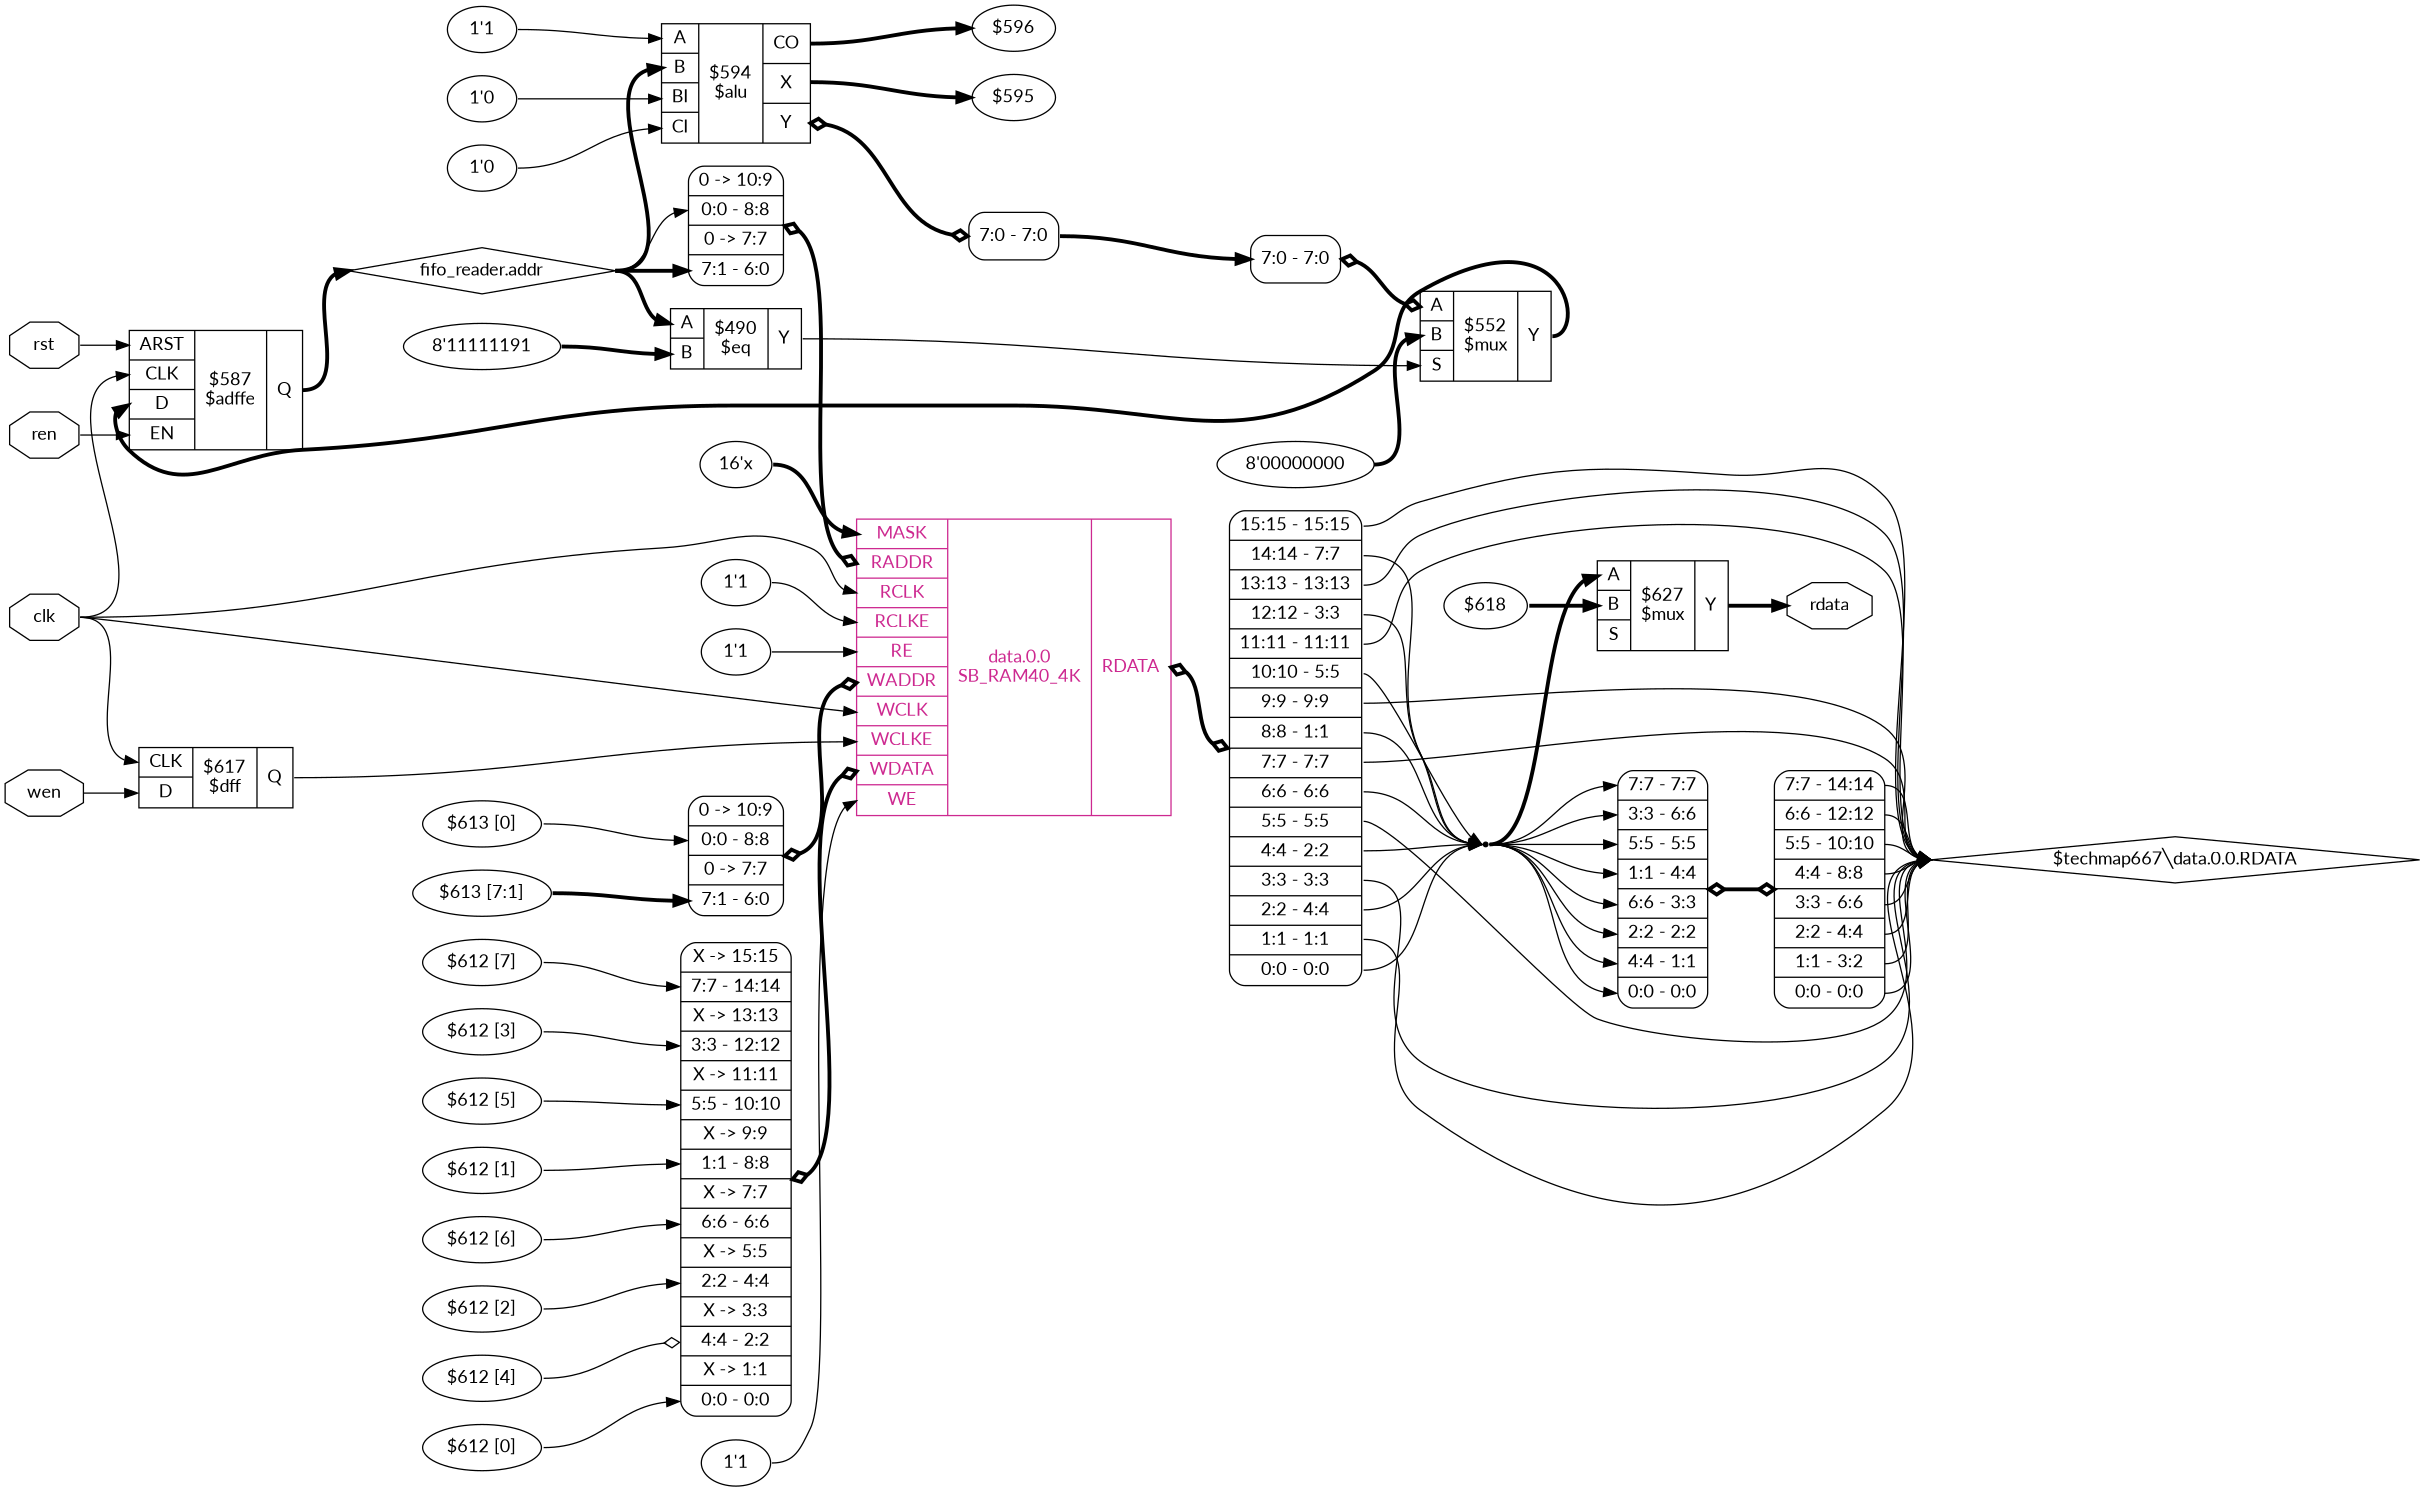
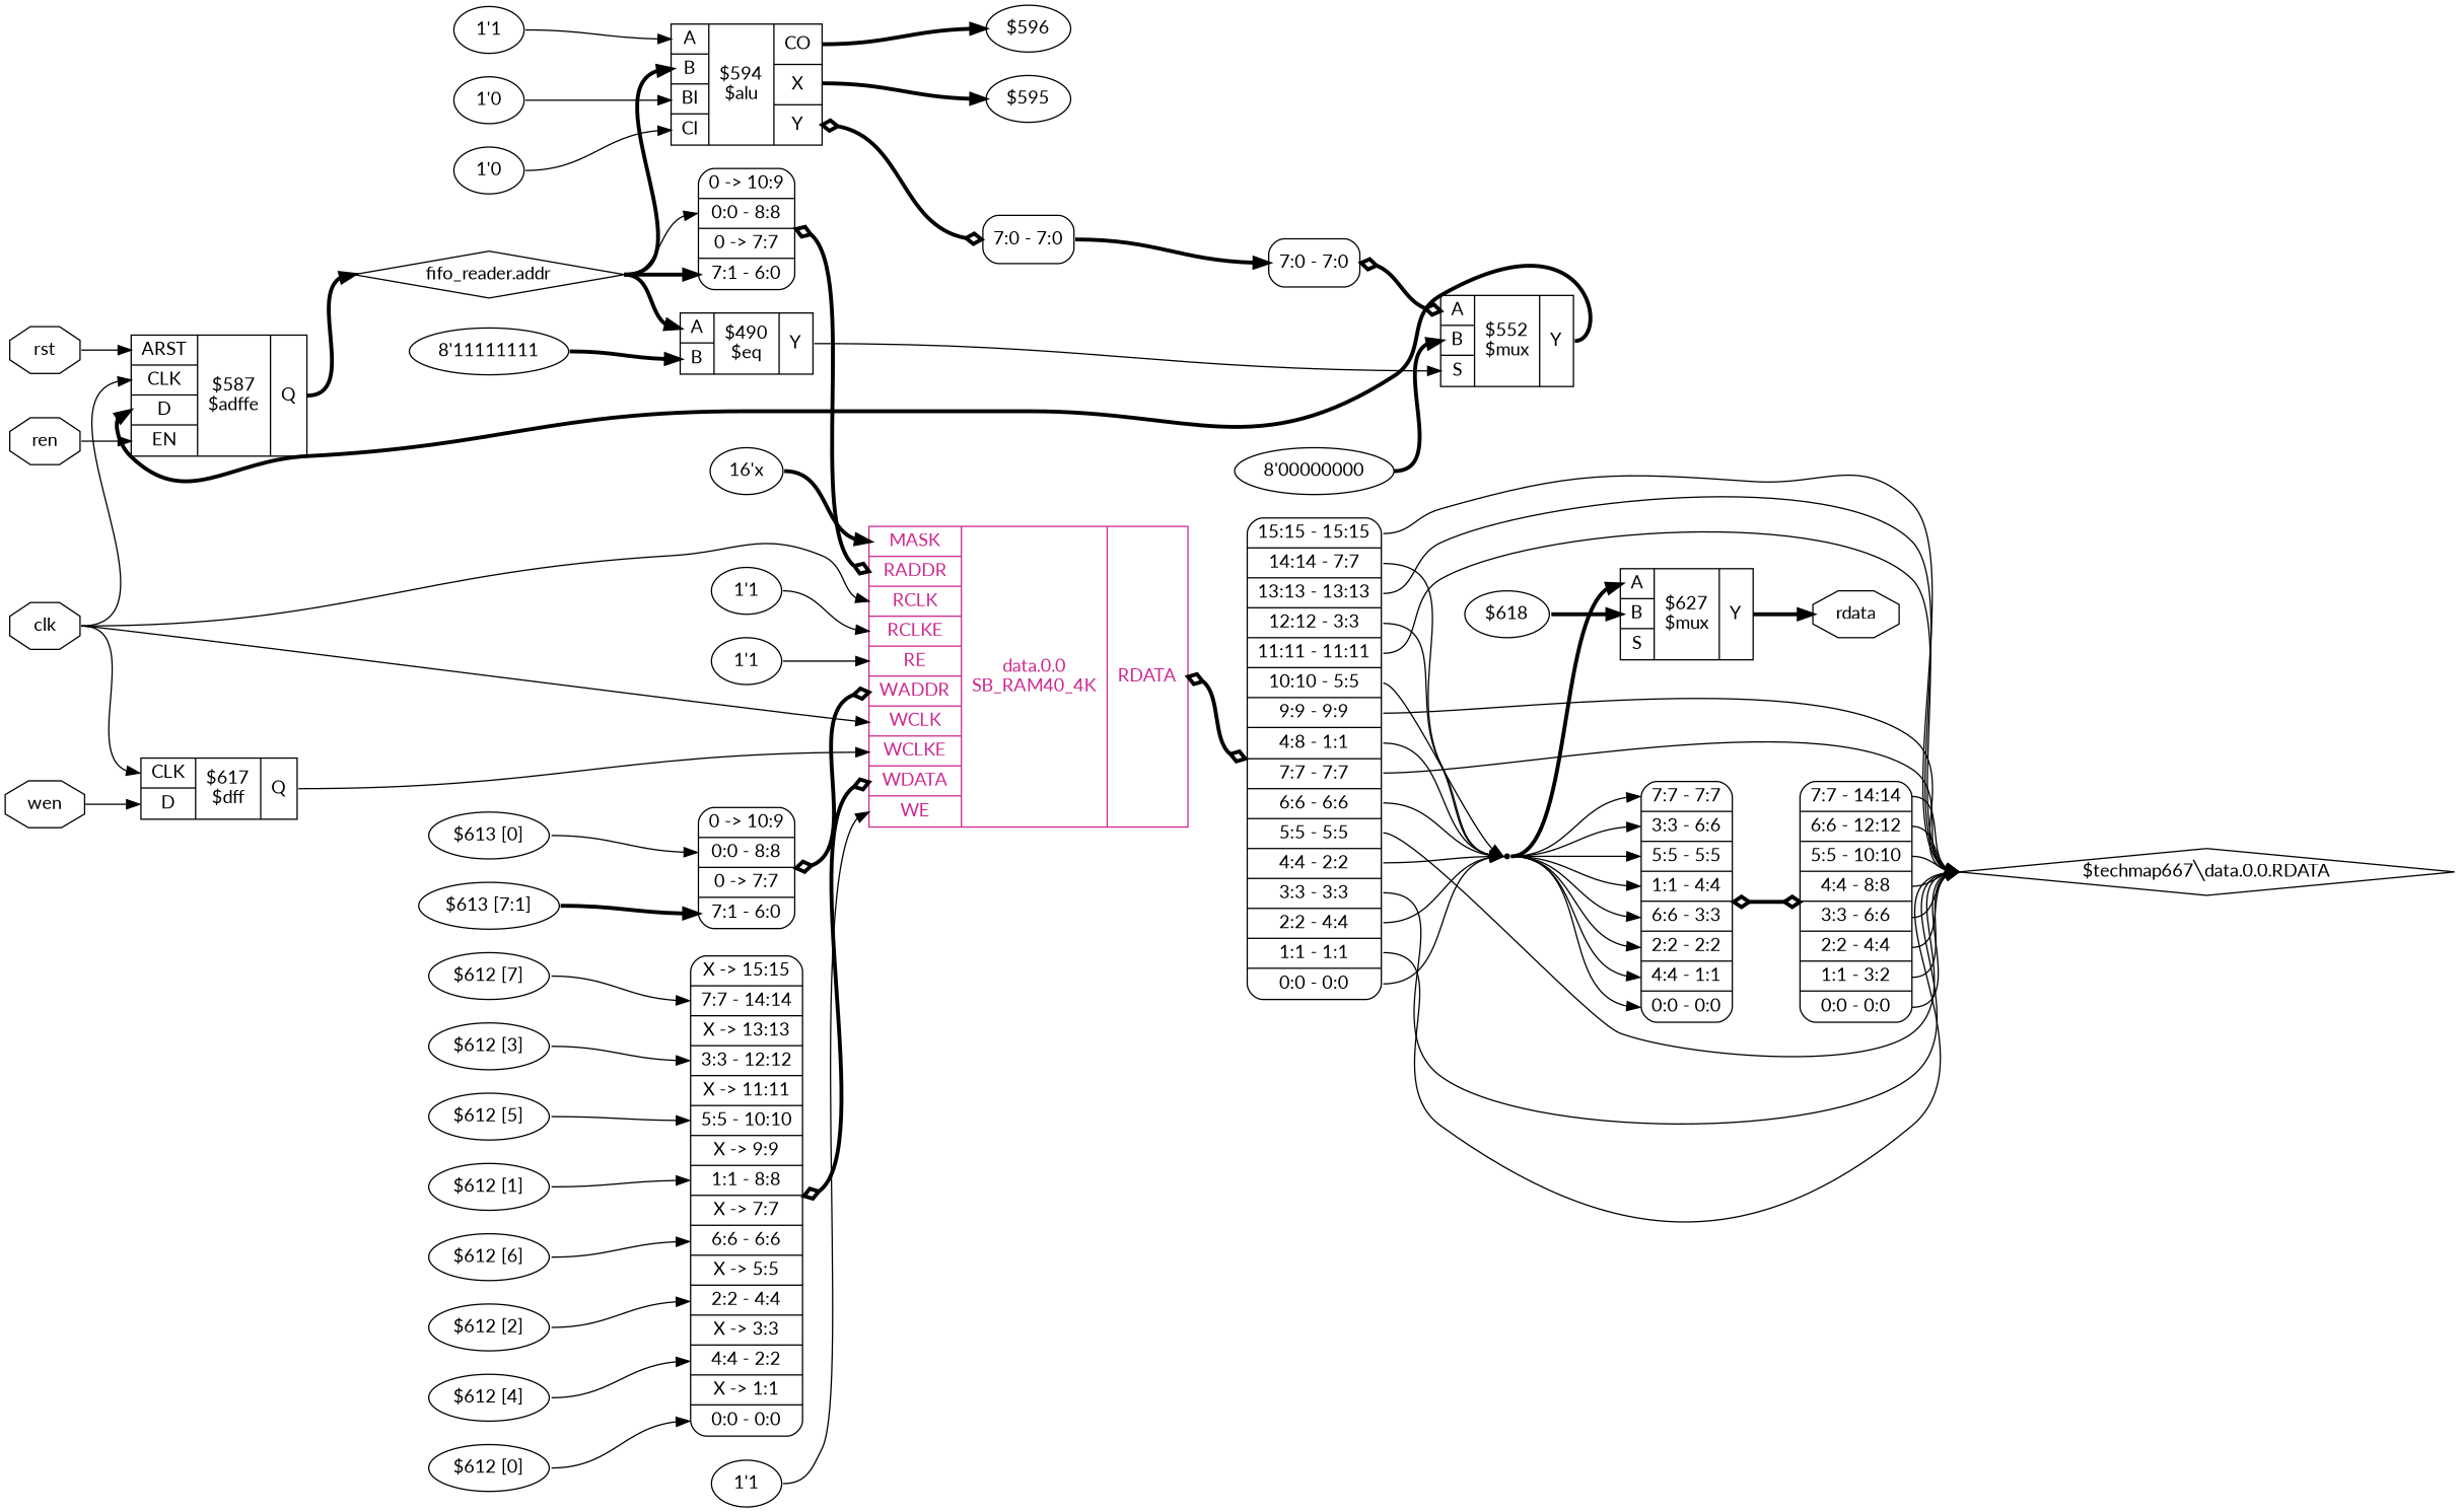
  digraph {
    fontname=Lato
    rankdir=LR
    remincross=true
    node [fontname=Lato]
    edge [color=black fontcolor=black fontname=Lato headport=w tailport=e]
    n7 [color=black fontcolor=black label=clk shape=octagon]
    c26 [label="{{<p21> ARST|<p22> CLK|<p23> D|<p24> EN}|$587\n$adffe|{<p25> Q}}" shape=record]
    c29 [label="{{<p22> CLK|<p23> D}|$617\n$dff|{<p25> Q}}" shape=record]
    c43 [color=maroon3 fontcolor=maroon3 label="{{<p32> MASK|<p33> RADDR|<p34> RCLK|<p35> RCLKE|<p36> RE|<p37> WADDR|<p38> WCLK|<p39> WCLKE|<p40> WDATA|<p41> WE}|data.0.0\nSB_RAM40_4K|{<p42> RDATA}}" shape=record]
    n8 [color=black fontcolor=black label="fifo_reader.addr" shape=diamond]
-   x14 [color=black fontcolor=black label="<s15> 15:15 - 15:15 |<s14> 14:14 - 7:7 |<s13> 13:13 - 13:13 |<s12> 12:12 - 3:3 |<s11> 11:11 - 11:11 |<s10> 10:10 - 5:5 |<s9> 9:9 - 9:9 |<s8> 8:8 - 1:1 |<s7> 7:7 - 7:7 |<s6> 6:6 - 6:6 |<s5> 5:5 - 5:5 |<s4> 4:4 - 2:2 |<s3> 3:3 - 3:3 |<s2> 2:2 - 4:4 |<s1> 1:1 - 1:1 |<s0> 0:0 - 0:0 " shape=record style=rounded]
+   x14 [color=black fontcolor=black label="<s15> 15:15 - 15:15 |<s14> 14:14 - 7:7 |<s13> 13:13 - 13:13 |<s12> 12:12 - 3:3 |<s11> 11:11 - 11:11 |<s10> 10:10 - 5:5 |<s9> 9:9 - 9:9 |<s8> 4:8 - 1:1 |<s7> 7:7 - 7:7 |<s6> 6:6 - 6:6 |<s5> 5:5 - 5:5 |<s4> 4:4 - 2:2 |<s3> 3:3 - 3:3 |<s2> 2:2 - 4:4 |<s1> 1:1 - 1:1 |<s0> 0:0 - 0:0 " shape=record style=rounded]
    c20 [label="{{<p13> A|<p14> B|<p15> BI|<p16> CI}|$594\n$alu|{<p17> CO|<p18> X|<p19> Y}}" shape=record]
    c30 [label="{{<p13> A|<p14> B}|$490\n$eq|{<p19> Y}}" shape=record]
    x12 [color=black fontcolor=black label="0 -&gt; 10:9 |<s2> 0:0 - 8:8 |0 -&gt; 7:7 |<s0> 7:1 - 6:0 " shape=record style=rounded]
    v3 [label="$596"]
    v4 [label="$595"]
    x5 [color=black fontcolor=black label="<s0> 7:0 - 7:0 " shape=record style=rounded]
    c31 [label="{{<p13> A|<p14> B|<p27> S}|$552\n$mux|{<p19> Y}}" shape=record]
    n9 [color=black fontcolor=black label=rdata shape=octagon]
    n10 [color=black fontcolor=black label=ren shape=octagon]
    n11 [color=black fontcolor=black label=rst shape=octagon]
    n12 [color=black fontcolor=black label=wen shape=octagon]
    v0 [label="1'1"]
    v1 [label="1'0"]
    v2 [label="1'0"]
    x9 [color=black fontcolor=black label="<s0> 7:0 - 7:0 " shape=record style=rounded]
    v6 [label="$618"]
    c28 [label="{{<p13> A|<p14> B|<p27> S}|$627\n$mux|{<p19> Y}}" shape=record]
-   v8 [label="8'11111191"]
+   v8 [label="8'11111111"]
    v10 [label="8'00000000"]
    v11 [label="16'x"]
    v13 [label="1'1"]
    v15 [label="1'1"]
    v17 [label="$613 [0]"]
    x16 [color=black fontcolor=black label="0 -&gt; 10:9 |<s2> 0:0 - 8:8 |0 -&gt; 7:7 |<s0> 7:1 - 6:0 " shape=record style=rounded]
    v18 [label="$613 [7:1]"]
    v20 [label="$612 [7]"]
    x19 [color=black fontcolor=black label="X -&gt; 15:15 |<s14> 7:7 - 14:14 |X -&gt; 13:13 |<s12> 3:3 - 12:12 |X -&gt; 11:11 |<s10> 5:5 - 10:10 |X -&gt; 9:9 |<s8> 1:1 - 8:8 |X -&gt; 7:7 |<s6> 6:6 - 6:6 |X -&gt; 5:5 |<s4> 2:2 - 4:4 |X -&gt; 3:3 |<s2> 4:4 - 2:2 |X -&gt; 1:1 |<s0> 0:0 - 0:0 " shape=record style=rounded]
    v21 [label="$612 [3]"]
    v22 [label="$612 [5]"]
    v23 [label="$612 [1]"]
    v24 [label="$612 [6]"]
    v25 [label="$612 [2]"]
    v26 [label="$612 [4]"]
    v27 [label="$612 [0]"]
    v28 [label="1'1"]
    n1 [shape=point]
    n6 [label="$techmap667&#9586;data.0.0.RDATA" shape=diamond]
    x29 [color=black fontcolor=black label="<s7> 7:7 - 7:7 |<s6> 3:3 - 6:6 |<s5> 5:5 - 5:5 |<s4> 1:1 - 4:4 |<s3> 6:6 - 3:3 |<s2> 2:2 - 2:2 |<s1> 4:4 - 1:1 |<s0> 0:0 - 0:0 " shape=record style=rounded]
    x30 [color=black fontcolor=black label="<s7> 7:7 - 14:14 |<s6> 6:6 - 12:12 |<s5> 5:5 - 10:10 |<s4> 4:4 - 8:8 |<s3> 3:3 - 6:6 |<s2> 2:2 - 4:4 |<s1> 1:1 - 3:2 |<s0> 0:0 - 0:0 " shape=record style=rounded]
    n7 -> c26 [headport="p22:w"]
    n7 -> c29 [headport="p22:w"]
    n7 -> c43 [headport="p34:w"]
    n7 -> c43 [headport="p38:w"]
    c26 -> n8 [style="setlinewidth(3)" tailport="p25:e"]
    c29 -> c43 [headport="p39:w" tailport="p25:e"]
    c43 -> x14 [arrowhead=odiamond arrowtail=odiamond dir=both style="setlinewidth(3)" tailport="p42:e"]
    n8 -> c20 [headport="p14:w" style="setlinewidth(3)"]
    n8 -> c30 [headport="p13:w" style="setlinewidth(3)"]
    n8 -> x12 [headport="s0:w" style="setlinewidth(3)"]
    n8 -> x12 [headport="s2:w"]
    x14 -> n1 [tailport="s0:e"]
    x14 -> n1 [tailport="s10:e"]
    x14 -> n1 [tailport="s12:e"]
    x14 -> n1 [tailport="s14:e"]
    x14 -> n1 [tailport="s2:e"]
    x14 -> n1 [tailport="s4:e"]
    x14 -> n1 [tailport="s6:e"]
    x14 -> n1 [tailport="s8:e"]
    x14 -> n6 [tailport="s1:e"]
    x14 -> n6 [tailport="s11:e"]
    x14 -> n6 [tailport="s13:e"]
    x14 -> n6 [tailport="s15:e"]
    x14 -> n6 [tailport="s3:e"]
    x14 -> n6 [tailport="s5:e"]
    x14 -> n6 [tailport="s7:e"]
    x14 -> n6 [tailport="s9:e"]
    c20 -> v3 [style="setlinewidth(3)" tailport="p17:e"]
    c20 -> v4 [style="setlinewidth(3)" tailport="p18:e"]
    c20 -> x5 [arrowhead=odiamond arrowtail=odiamond dir=both style="setlinewidth(3)" tailport="p19:e"]
    c30 -> c31 [headport="p27:w" tailport="p19:e"]
    x12 -> c43 [arrowhead=odiamond arrowtail=odiamond dir=both headport="p33:w" style="setlinewidth(3)"]
    x5 -> x9 [headport="s0:w" style="setlinewidth(3)" tailport="s0:e"]
    c31 -> c26 [headport="p23:w" style="setlinewidth(3)" tailport="p19:e"]
    n10 -> c26 [headport="p24:w"]
    n11 -> c26 [headport="p21:w"]
    n12 -> c29 [headport="p23:w"]
    v0 -> c20 [headport="p13:w"]
    v1 -> c20 [headport="p15:w"]
    v2 -> c20 [headport="p16:w"]
    x9 -> c31 [arrowhead=odiamond arrowtail=odiamond dir=both headport="p13:w" style="setlinewidth(3)"]
    v6 -> c28 [headport="p14:w" style="setlinewidth(3)"]
    c28 -> n9 [style="setlinewidth(3)" tailport="p19:e"]
    v8 -> c30 [headport="p14:w" style="setlinewidth(3)"]
    v10 -> c31 [headport="p14:w" style="setlinewidth(3)"]
    v11 -> c43 [headport="p32:w" style="setlinewidth(3)"]
    v13 -> c43 [headport="p35:w"]
    v15 -> c43 [headport="p36:w"]
    v17 -> x16 [headport="s2:w"]
    x16 -> c43 [arrowhead=odiamond arrowtail=odiamond dir=both headport="p37:w" style="setlinewidth(3)"]
    v18 -> x16 [headport="s0:w" style="setlinewidth(3)"]
    v20 -> x19 [headport="s14:w"]
    x19 -> c43 [arrowhead=odiamond arrowtail=odiamond dir=both headport="p40:w" style="setlinewidth(3)"]
    v21 -> x19 [headport="s12:w"]
    v22 -> x19 [headport="s10:w"]
    v23 -> x19 [headport="s8:w"]
    v24 -> x19 [headport="s6:w"]
    v25 -> x19 [headport="s4:w"]
-   v26 -> x19 [headport="s2:w" arrowhead=odiamond]
+   v26 -> x19 [headport="s2:w"]
    v27 -> x19 [headport="s0:w"]
    v28 -> c43 [headport="p41:w"]
    n1 -> c28 [headport="p13:w" style="setlinewidth(3)"]
    n1 -> x29 [headport="s0:w"]
    n1 -> x29 [headport="s1:w"]
    n1 -> x29 [headport="s2:w"]
    n1 -> x29 [headport="s3:w"]
    n1 -> x29 [headport="s4:w"]
    n1 -> x29 [headport="s5:w"]
    n1 -> x29 [headport="s6:w"]
    n1 -> x29 [headport="s7:w"]
    x29 -> x30 [arrowhead=odiamond arrowtail=odiamond dir=both style="setlinewidth(3)"]
    x30 -> n6 [tailport="s0:e"]
    x30 -> n6 [tailport="s1:e"]
    x30 -> n6 [tailport="s2:e"]
    x30 -> n6 [tailport="s3:e"]
    x30 -> n6 [tailport="s4:e"]
    x30 -> n6 [tailport="s5:e"]
    x30 -> n6 [tailport="s6:e"]
    x30 -> n6 [tailport="s7:e"]
  }
